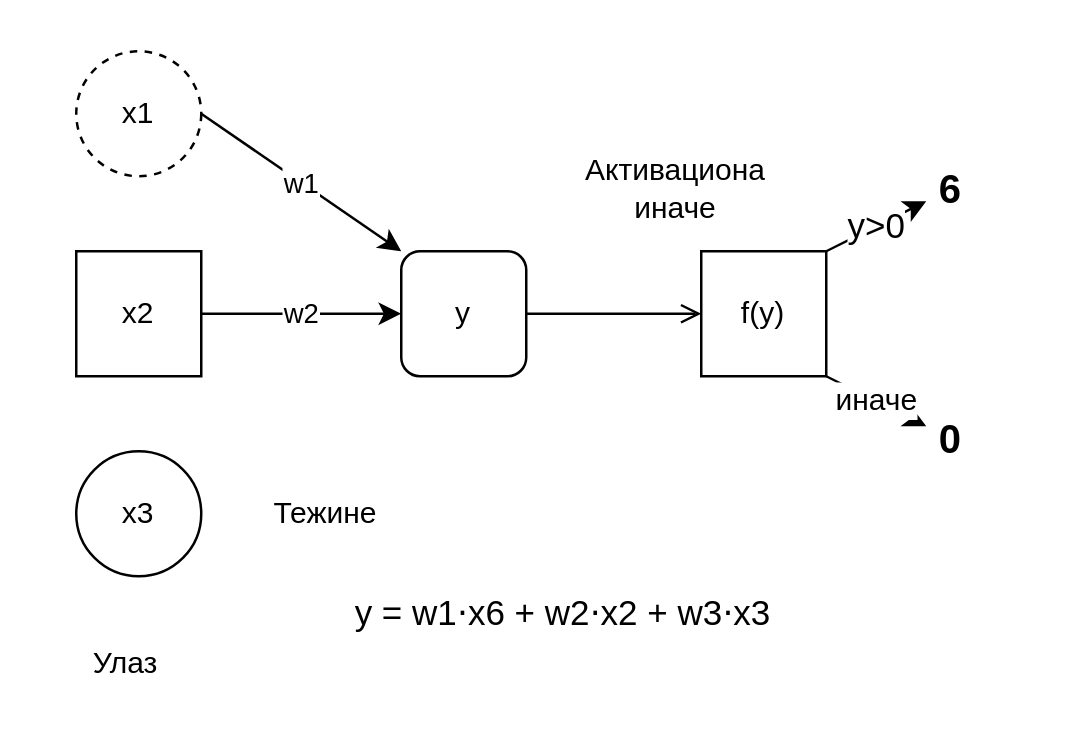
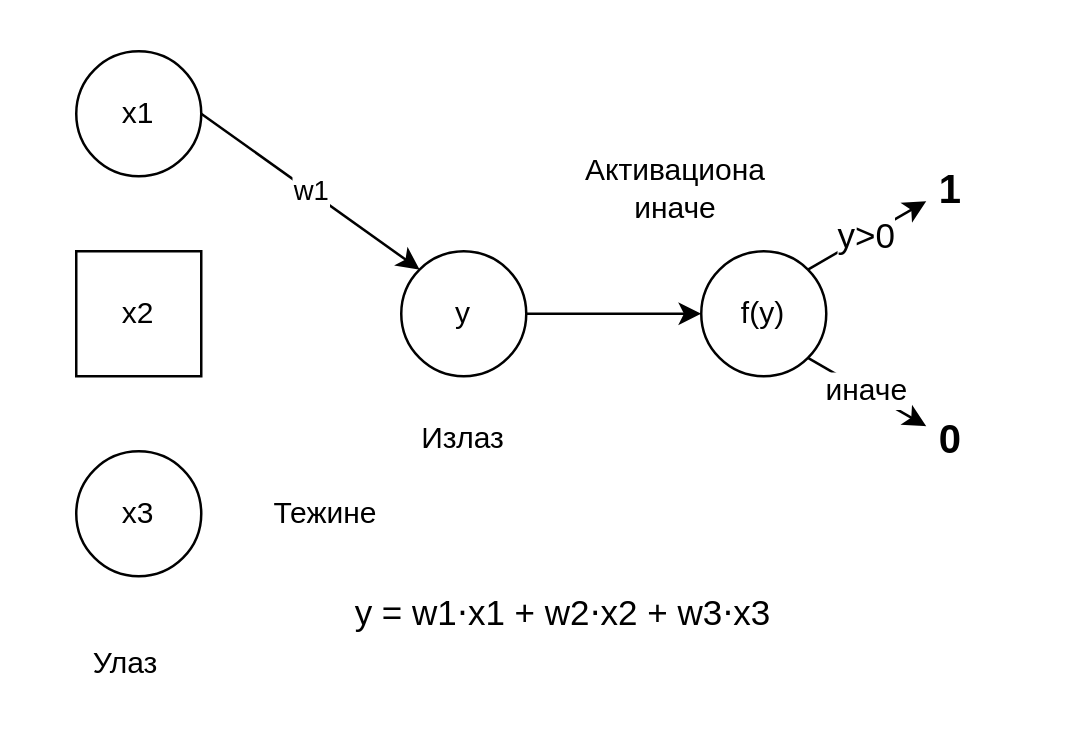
  <mxCell id="0" />
  <mxCell id="1" parent="0" />
- <mxCell id="2" value="x1" style="ellipse;whiteSpace=wrap;html=1;aspect=fixed;dashed=1;" vertex="1" parent="1"><mxGeometry x="30" y="20" width="50" height="50" as="geometry" /></mxCell>
- <mxCell id="3" value="w2" style="edgeStyle=orthogonalEdgeStyle;rounded=0;orthogonalLoop=1;jettySize=auto;html=1;exitX=1;exitY=0.5;exitDx=0;exitDy=0;entryX=0;entryY=0.5;entryDx=0;entryDy=0;" edge="1" parent="1" source="4" target="7"><mxGeometry relative="1" as="geometry" /></mxCell>
+ <mxCell id="2" value="x1" style="ellipse;whiteSpace=wrap;html=1;aspect=fixed;" vertex="1" parent="1"><mxGeometry x="30" y="20" width="50" height="50" as="geometry" /></mxCell>
  <mxCell id="4" value="x2" style="whiteSpace=wrap;html=1;aspect=fixed;rounded=0;" vertex="1" parent="1"><mxGeometry x="30" y="100" width="50" height="50" as="geometry" /></mxCell>
  <mxCell id="5" value="x3" style="ellipse;whiteSpace=wrap;html=1;aspect=fixed;" vertex="1" parent="1"><mxGeometry x="30" y="180" width="50" height="50" as="geometry" /></mxCell>
- <mxCell id="6" value="" style="edgeStyle=orthogonalEdgeStyle;rounded=0;orthogonalLoop=1;jettySize=auto;html=1;endArrow=open;" edge="1" parent="1" source="7" target="13"><mxGeometry relative="1" as="geometry" /></mxCell>
- <mxCell id="7" value="y" style="whiteSpace=wrap;html=1;aspect=fixed;rounded=1;" vertex="1" parent="1"><mxGeometry x="160" y="100" width="50" height="50" as="geometry" /></mxCell>
+ <mxCell id="6" value="" style="edgeStyle=orthogonalEdgeStyle;rounded=0;orthogonalLoop=1;jettySize=auto;html=1;" edge="1" parent="1" source="7" target="13"><mxGeometry relative="1" as="geometry" /></mxCell>
+ <mxCell id="7" value="y" style="ellipse;whiteSpace=wrap;html=1;aspect=fixed;" vertex="1" parent="1"><mxGeometry x="160" y="100" width="50" height="50" as="geometry" /></mxCell>
  <mxCell id="8" value="w1" style="endArrow=classic;html=1;rounded=0;exitX=1;exitY=0.5;exitDx=0;exitDy=0;entryX=0;entryY=0;entryDx=0;entryDy=0;" edge="1" parent="1" source="2" target="7"><mxGeometry width="50" height="50" relative="1" as="geometry"><mxPoint x="200" y="120" as="sourcePoint" /><mxPoint x="250" y="70" as="targetPoint" /></mxGeometry></mxCell>
- <mxCell id="9" value="y = w1⋅x6 + w2⋅x2 + w3⋅x3" style="text;html=1;strokeColor=none;fillColor=none;align=center;verticalAlign=middle;whiteSpace=wrap;rounded=0;fontSize=14;" vertex="1" parent="1"><mxGeometry x="115" y="230" width="220" height="30" as="geometry" /></mxCell>
+ <mxCell id="9" value="y = w1⋅x1 + w2⋅x2 + w3⋅x3" style="text;html=1;strokeColor=none;fillColor=none;align=center;verticalAlign=middle;whiteSpace=wrap;rounded=0;fontSize=14;" vertex="1" parent="1"><mxGeometry x="115" y="230" width="220" height="30" as="geometry" /></mxCell>
  <mxCell id="10" value="Улаз" style="text;html=1;strokeColor=none;fillColor=none;align=center;verticalAlign=middle;whiteSpace=wrap;rounded=0;" vertex="1" parent="1"><mxGeometry x="20" y="250" width="60" height="30" as="geometry" /></mxCell>
  <mxCell id="11" value="Тежине" style="text;html=1;strokeColor=none;fillColor=none;align=center;verticalAlign=middle;whiteSpace=wrap;rounded=0;" vertex="1" parent="1"><mxGeometry x="100" y="190" width="60" height="30" as="geometry" /></mxCell>
- <mxCell id="13" value="f(y)" style="whiteSpace=wrap;html=1;aspect=fixed;rounded=0;" vertex="1" parent="1"><mxGeometry x="280" y="100" width="50" height="50" as="geometry" /></mxCell>
+ <mxCell id="12" value="Излаз" style="text;html=1;strokeColor=none;fillColor=none;align=center;verticalAlign=middle;whiteSpace=wrap;rounded=0;" vertex="1" parent="1"><mxGeometry x="155" y="160" width="60" height="30" as="geometry" /></mxCell>
+ <mxCell id="13" value="f(y)" style="ellipse;whiteSpace=wrap;html=1;aspect=fixed;" vertex="1" parent="1"><mxGeometry x="280" y="100" width="50" height="50" as="geometry" /></mxCell>
  <mxCell id="14" value="Активациона&lt;br&gt;иначе" style="text;html=1;strokeColor=none;fillColor=none;align=center;verticalAlign=middle;whiteSpace=wrap;rounded=0;" vertex="1" parent="1"><mxGeometry x="240" y="60" width="60" height="30" as="geometry" /></mxCell>
  <mxCell id="15" value="y&amp;gt;0" style="endArrow=classic;html=1;rounded=0;exitX=1;exitY=0;exitDx=0;exitDy=0;fontSize=14;spacingLeft=0;" edge="1" parent="1" source="13"><mxGeometry width="50" height="50" relative="1" as="geometry"><mxPoint x="200" y="100" as="sourcePoint" /><mxPoint x="370" y="80" as="targetPoint" /></mxGeometry></mxCell>
  <mxCell id="16" value="иначе" style="endArrow=classic;html=1;rounded=0;exitX=1;exitY=1;exitDx=0;exitDy=0;fontSize=12;" edge="1" parent="1" source="13"><mxGeometry width="50" height="50" relative="1" as="geometry"><mxPoint x="332.678" y="117.322" as="sourcePoint" /><mxPoint x="370" y="170" as="targetPoint" /></mxGeometry></mxCell>
- <mxCell id="17" value="6" style="text;html=1;strokeColor=none;fillColor=none;align=center;verticalAlign=middle;whiteSpace=wrap;rounded=0;fontSize=16;fontStyle=1" vertex="1" parent="1"><mxGeometry x="350" y="60" width="60" height="30" as="geometry" /></mxCell>
+ <mxCell id="17" value="1" style="text;html=1;strokeColor=none;fillColor=none;align=center;verticalAlign=middle;whiteSpace=wrap;rounded=0;fontSize=16;fontStyle=1" vertex="1" parent="1"><mxGeometry x="350" y="60" width="60" height="30" as="geometry" /></mxCell>
  <mxCell id="18" value="0" style="text;html=1;strokeColor=none;fillColor=none;align=center;verticalAlign=middle;whiteSpace=wrap;rounded=0;fontSize=16;fontStyle=1" vertex="1" parent="1"><mxGeometry x="350" y="160" width="60" height="30" as="geometry" /></mxCell>
